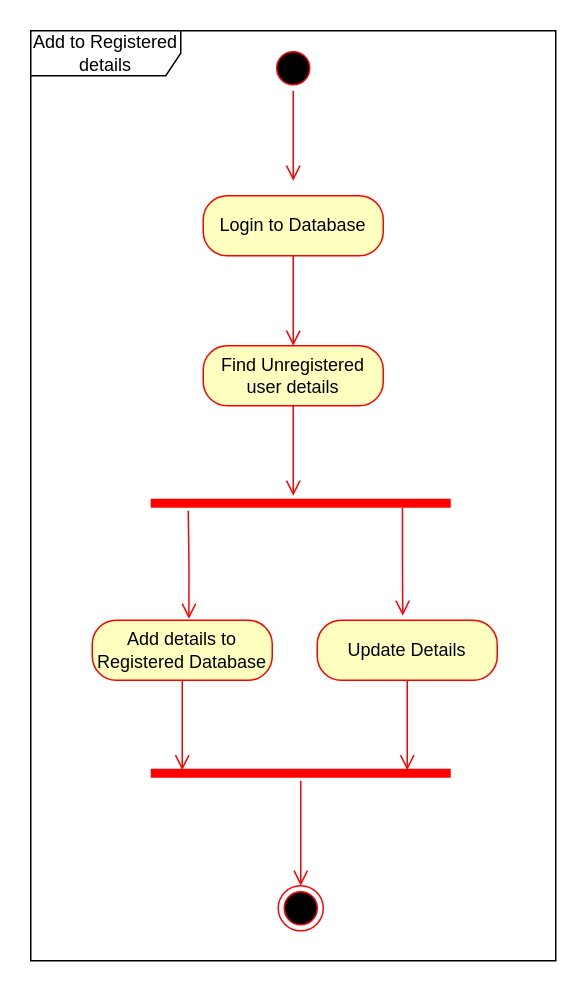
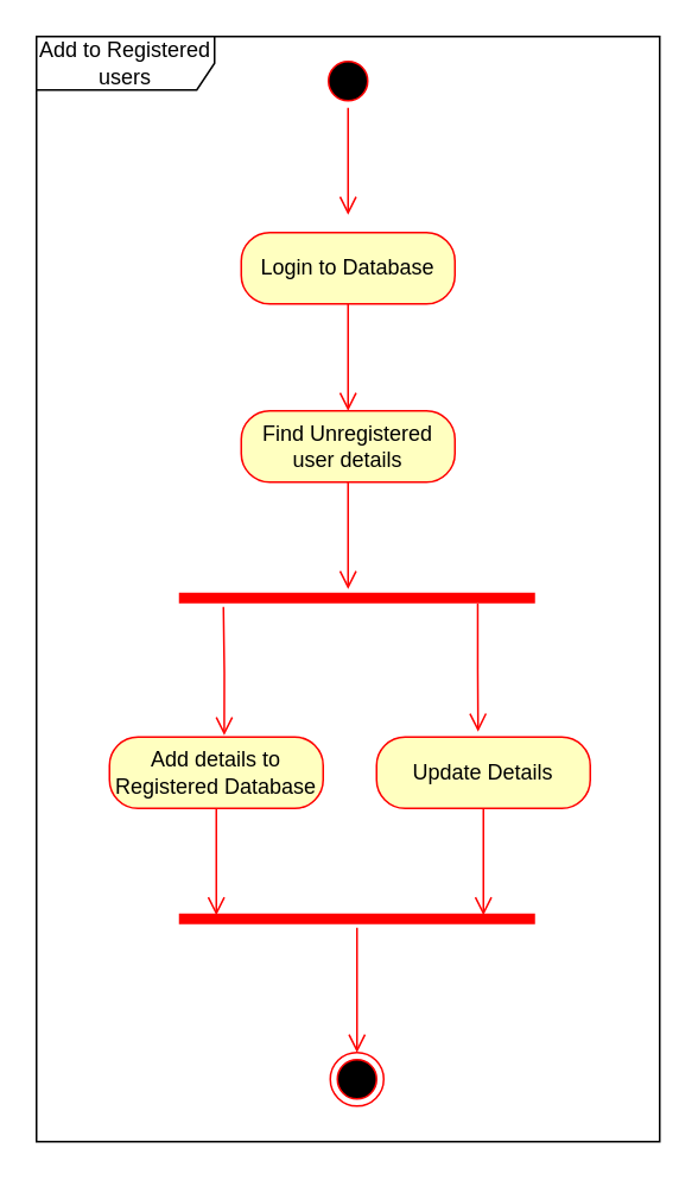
  <mxCell id="0" />
  <mxCell id="1" parent="0" />
  <mxCell id="2" value="" style="ellipse;html=1;shape=startState;fillColor=#000000;strokeColor=#ff0000;" vertex="1" parent="1"><mxGeometry x="180" y="30" width="30" height="30" as="geometry" /></mxCell>
  <mxCell id="3" value="" style="edgeStyle=orthogonalEdgeStyle;html=1;verticalAlign=bottom;endArrow=open;endSize=8;strokeColor=#ff0000;rounded=0;" edge="1" source="2" parent="1"><mxGeometry relative="1" as="geometry"><mxPoint x="195" y="120" as="targetPoint" /></mxGeometry></mxCell>
  <mxCell id="4" value="Login to Database" style="rounded=1;whiteSpace=wrap;html=1;arcSize=40;fontColor=#000000;fillColor=#ffffc0;strokeColor=#ff0000;" vertex="1" parent="1"><mxGeometry x="135" y="130" width="120" height="40" as="geometry" /></mxCell>
  <mxCell id="5" value="" style="edgeStyle=orthogonalEdgeStyle;html=1;verticalAlign=bottom;endArrow=open;endSize=8;strokeColor=#ff0000;rounded=0;" edge="1" source="4" parent="1"><mxGeometry relative="1" as="geometry"><mxPoint x="195" y="230" as="targetPoint" /></mxGeometry></mxCell>
  <mxCell id="6" value="Find Unregistered user details" style="rounded=1;whiteSpace=wrap;html=1;arcSize=40;fontColor=#000000;fillColor=#ffffc0;strokeColor=#ff0000;" vertex="1" parent="1"><mxGeometry x="135" y="230" width="120" height="40" as="geometry" /></mxCell>
  <mxCell id="7" value="" style="edgeStyle=orthogonalEdgeStyle;html=1;verticalAlign=bottom;endArrow=open;endSize=8;strokeColor=#ff0000;rounded=0;" edge="1" source="6" parent="1"><mxGeometry relative="1" as="geometry"><mxPoint x="195" y="330" as="targetPoint" /></mxGeometry></mxCell>
  <mxCell id="8" value="" style="shape=line;html=1;strokeWidth=6;strokeColor=#ff0000;" vertex="1" parent="1"><mxGeometry x="100" y="330" width="200" height="10" as="geometry" /></mxCell>
  <mxCell id="9" value="" style="edgeStyle=orthogonalEdgeStyle;html=1;verticalAlign=bottom;endArrow=open;endSize=8;strokeColor=#ff0000;rounded=0;entryX=0.537;entryY=-0.024;entryDx=0;entryDy=0;entryPerimeter=0;" edge="1" parent="1" target="12"><mxGeometry relative="1" as="geometry"><mxPoint x="126" y="390" as="targetPoint" /><mxPoint x="125" y="340" as="sourcePoint" /><Array as="points" /></mxGeometry></mxCell>
  <mxCell id="10" value="Update Details" style="rounded=1;whiteSpace=wrap;html=1;arcSize=40;fontColor=#000000;fillColor=#ffffc0;strokeColor=#ff0000;" vertex="1" parent="1"><mxGeometry x="211" y="413" width="120" height="40" as="geometry" /></mxCell>
  <mxCell id="11" value="" style="edgeStyle=orthogonalEdgeStyle;html=1;verticalAlign=bottom;endArrow=open;endSize=8;strokeColor=#ff0000;rounded=0;" edge="1" source="10" parent="1"><mxGeometry relative="1" as="geometry"><mxPoint x="271" y="513" as="targetPoint" /></mxGeometry></mxCell>
  <mxCell id="12" value="Add details to Registered Database" style="rounded=1;whiteSpace=wrap;html=1;arcSize=40;fontColor=#000000;fillColor=#ffffc0;strokeColor=#ff0000;" vertex="1" parent="1"><mxGeometry x="61" y="413" width="120" height="40" as="geometry" /></mxCell>
  <mxCell id="13" value="" style="edgeStyle=orthogonalEdgeStyle;html=1;verticalAlign=bottom;endArrow=open;endSize=8;strokeColor=#ff0000;rounded=0;" edge="1" source="12" parent="1"><mxGeometry relative="1" as="geometry"><mxPoint x="121" y="513" as="targetPoint" /></mxGeometry></mxCell>
  <mxCell id="14" value="" style="edgeStyle=orthogonalEdgeStyle;html=1;verticalAlign=bottom;endArrow=open;endSize=8;strokeColor=#ff0000;rounded=0;exitX=0.839;exitY=0.824;exitDx=0;exitDy=0;exitPerimeter=0;" edge="1" parent="1" source="8"><mxGeometry relative="1" as="geometry"><mxPoint x="268" y="410" as="targetPoint" /><mxPoint x="125" y="340" as="sourcePoint" /><Array as="points" /></mxGeometry></mxCell>
  <mxCell id="15" value="" style="shape=line;html=1;strokeWidth=6;strokeColor=#ff0000;" vertex="1" parent="1"><mxGeometry x="100" y="510" width="200" height="10" as="geometry" /></mxCell>
  <mxCell id="16" value="" style="edgeStyle=orthogonalEdgeStyle;html=1;verticalAlign=bottom;endArrow=open;endSize=8;strokeColor=#ff0000;rounded=0;" edge="1" source="15" parent="1"><mxGeometry relative="1" as="geometry"><mxPoint x="200" y="590" as="targetPoint" /></mxGeometry></mxCell>
  <mxCell id="17" value="" style="ellipse;html=1;shape=endState;fillColor=#000000;strokeColor=#ff0000;" vertex="1" parent="1"><mxGeometry x="185" y="590" width="30" height="30" as="geometry" /></mxCell>
- <mxCell id="18" value="Add to Registered details" style="shape=umlFrame;whiteSpace=wrap;html=1;pointerEvents=0;width=100;height=30;" vertex="1" parent="1"><mxGeometry x="20" y="20" width="350" height="620" as="geometry" /></mxCell>
+ <mxCell id="18" value="Add to Registered users" style="shape=umlFrame;whiteSpace=wrap;html=1;pointerEvents=0;width=100;height=30;" vertex="1" parent="1"><mxGeometry x="20" y="20" width="350" height="620" as="geometry" /></mxCell>
